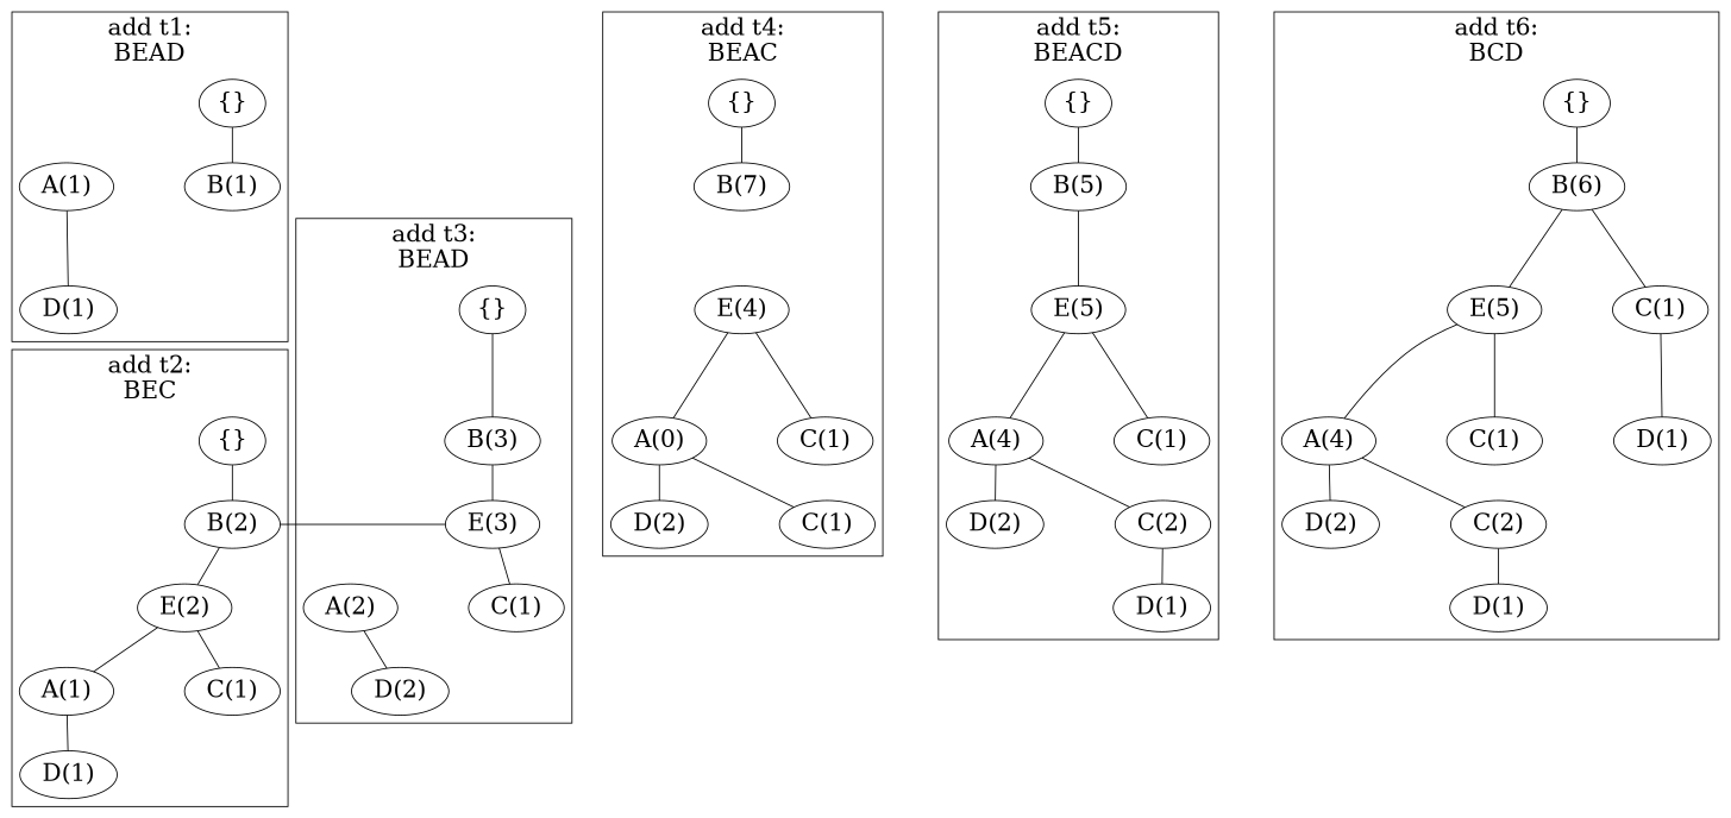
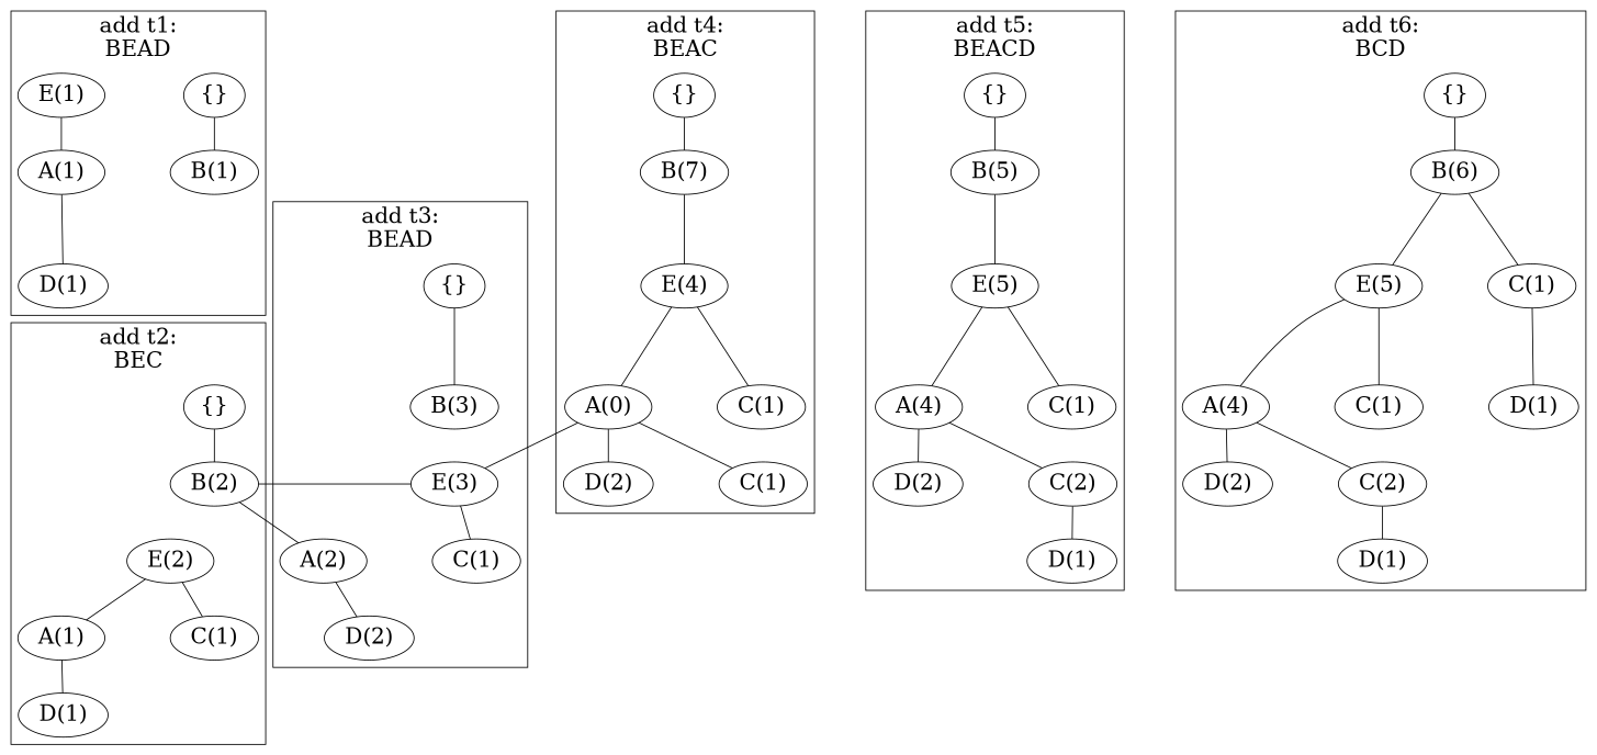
  graph {
    fontname="DejaVu Serif"
    fontsize=24
    nodesep=1
    node [fontname="DejaVu Serif" fontsize=24]
    edge [fontname="DejaVu Serif"]
    n1 [label="{}"]
    n2 [label="{}"]
    n3 [label="{}"]
    n4 [label="{}"]
    n5 [label="{}"]
    n6 [label="D(2)"]
    n7 [label="{}"]
    n8 [label="A(1)"]
    n9 [label="A(4)"]
    n10 [label="C(1)"]
    n11 [label="C(1)"]
    n12 [label="C(1)"]
    n13 [label="C(1)"]
    n14 [label="C(1)"]
    n15 [label="C(1)"]
    n16 [label="C(2)"]
    n17 [label="C(1)"]
    n18 [label="D(1)"]
    n19 [label="D(2)"]
    n20 [label="D(2)"]
    n21 [label="D(1)"]
    n22 [label="D(1)"]
    n23 [label="D(1)"]
    n24 [label="E(5)"]
    "B(1)"
+   "E(1)"
    "A(1)"
    "D(1)"
    "B(2)"
    "E(2)"
    "A(2)"
    "B(3)"
    "E(3)"
    "D(2)"
    n35 [label="A(0)"]
    n36 [label="B(7)"]
    "E(4)"
    "A(4)"
    "B(5)"
    "E(5)"
    "C(2)"
    "B(6)"
    subgraph sub_1 {
      n1
    }
    subgraph sub_2 {
      n2
    }
    subgraph sub_3 {
      n3
    }
    subgraph sub_4 {
      n4
    }
    subgraph sub_5 {
      n5
    }
    subgraph sub_6 {
      n6
    }
    subgraph sub_7 {
      n7
    }
    subgraph sub_8 {
      n8
    }
    subgraph sub_9 {
      n9
    }
    subgraph sub_10 {
      n10
    }
    subgraph sub_11 {
      n11
    }
    subgraph sub_12 {
      n12
    }
    subgraph sub_13 {
      n13
    }
    subgraph sub_14 {
      n14
    }
    subgraph sub_15 {
      n15
    }
    subgraph sub_16 {
      n16
    }
    subgraph sub_17 {
      n17
    }
    subgraph sub_18 {
      n18
    }
    subgraph sub_19 {
      n19
    }
    subgraph sub_20 {
      n20
    }
    subgraph sub_21 {
      n21
    }
    subgraph sub_22 {
      n22
    }
    subgraph sub_23 {
      n23
    }
    subgraph sub_24 {
      n24
    }
    subgraph cluster_25 {
      label="add t1:\nBEAD"
      n1
      "B(1)"
+     "E(1)"
      "A(1)"
      "D(1)"
    }
    subgraph cluster_26 {
      label="add t2:\nBEC"
      n2
      n18
      "B(2)"
      "E(2)"
      subgraph sub_27 {
        label="add t2:\nBEC"
        rank=same
        n8
        n10
      }
    }
    subgraph cluster_28 {
      label="add t3:\nBEAD"
      n3
      "B(3)"
      "E(3)"
      "D(2)"
      subgraph sub_29 {
        label="add t3:\nBEAD"
        rank=same
        n11
        "A(2)"
      }
    }
    subgraph cluster_30 {
      label="add t4:\nBEAC"
      n4
      n36
      "E(4)"
      subgraph sub_31 {
        label="add t4:\nBEAC"
        rank=same
        n12
        n35
      }
      subgraph sub_32 {
        label="add t4:\nBEAC"
        rank=same
        n13
        n19
      }
    }
    subgraph cluster_33 {
      label="add t5:\nBEACD"
      n5
      n20
      n21
      "B(5)"
      "E(5)"
      "C(2)"
      subgraph sub_34 {
        label="add t5:\nBEACD"
        rank=same
        n14
        "A(4)"
      }
    }
    subgraph cluster_35 {
      label="add t6:\nBCD"
      n7
      n22
      n23
      "B(6)"
      subgraph sub_36 {
        label="add t6:\nBCD"
        rank=same
        n9
        n17
      }
      subgraph sub_37 {
        label="add t6:\nBCD"
        rank=same
        n15
        n24
      }
      subgraph sub_38 {
        label="add t6:\nBCD"
        rank=same
        n6
        n16
      }
    }
    n1 -- "B(1)"
    n2 -- "B(2)"
    n3 -- "B(3)"
    n4 -- n36
    n5 -- "B(5)"
    n6 -- n16 [style=invis]
    n7 -- "B(6)"
    n8 -- n10 [style=invis]
    n8 -- n18
    n9 -- n6
    n9 -- n16
    n9 -- n17 [style=invis]
    n15 -- n22
    n16 -- n23
    n19 -- n13 [style=invis]
    n24 -- n9
    n24 -- n15 [style=invis]
    n24 -- n17
+   "E(1)" -- "A(1)"
    "A(1)" -- "D(1)"
-   "B(2)" -- "E(2)"
+   "B(2)" -- "A(2)"
    "E(2)" -- n8
    "E(2)" -- n10
    "A(2)" -- n11 [style=invis]
    "A(2)" -- "D(2)"
-   "B(3)" -- "E(3)"
+   n35 -- "E(3)"
    "E(3)" -- n11
    "E(3)" -- "B(2)"
    n35 -- n12 [style=invis]
    n35 -- n13
    n35 -- n19
+   n36 -- "E(4)"
    "E(4)" -- n12
    "E(4)" -- n35
    "A(4)" -- n14 [style=invis]
    "A(4)" -- n20
    "A(4)" -- "C(2)"
    "B(5)" -- "E(5)"
    "E(5)" -- n14
    "E(5)" -- "A(4)"
    "C(2)" -- n21
    "B(6)" -- n15
    "B(6)" -- n24
  }
